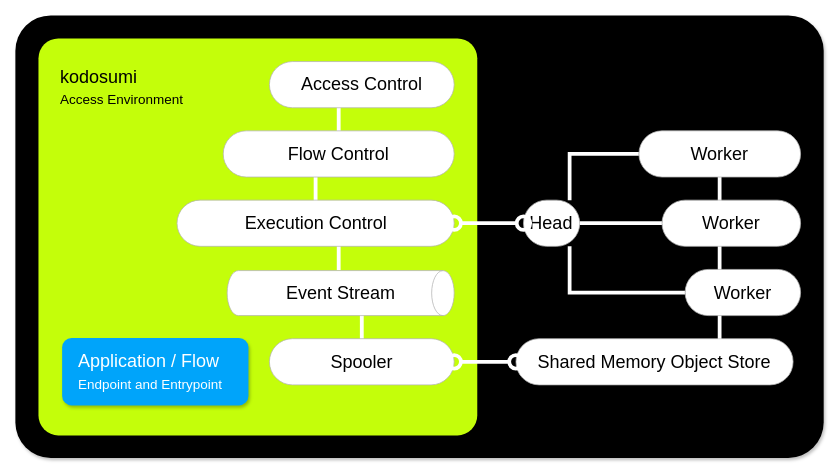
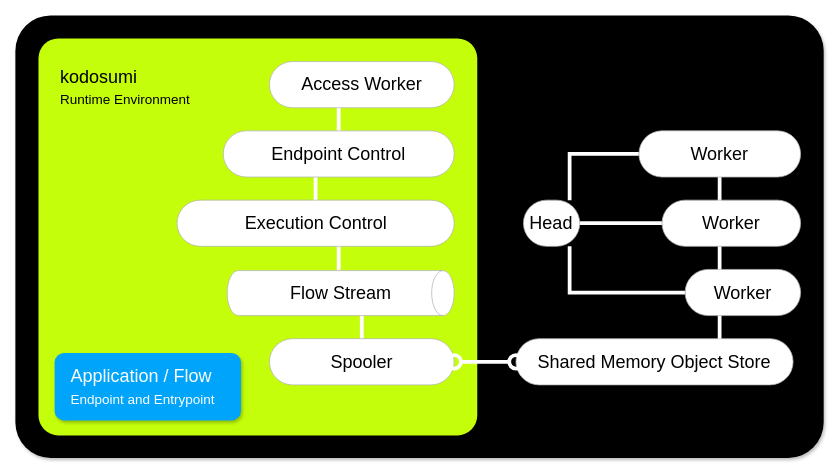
  <mxCell id="0" />
  <mxCell id="1" parent="0" />
  <mxCell id="2" value="" style="rounded=1;whiteSpace=wrap;html=1;align=right;spacingLeft=0;arcSize=8;spacingRight=4;strokeColor=none;fillColor=light-dark(#6EFEA4,#EDEDED);verticalAlign=bottom;spacing=10;textShadow=0;shadow=1;gradientColor=light-dark(#0A4623,#EDEDED);fontColor=#FFFFFF;fontSize=24;" vertex="1" parent="1"><mxGeometry x="20" y="20" width="1077.74" height="590" as="geometry" /></mxCell>
  <mxCell id="3" value="" style="rounded=1;whiteSpace=wrap;html=1;align=left;spacingLeft=5;arcSize=5;fillColor=light-dark(#C4FE0A,#EDEDED);gradientColor=none;strokeColor=none;verticalAlign=top;spacing=8;spacingBottom=0;shadow=1;fontSize=24;" vertex="1" parent="1"><mxGeometry x="50.79" y="50.79" width="585.06" height="529.21" as="geometry" /></mxCell>
  <mxCell id="4" value="Shared Memory Object Store" style="rounded=1;whiteSpace=wrap;html=1;verticalAlign=middle;spacing=0;fontSize=24;strokeColor=#B3B3B3;arcSize=50;strokeWidth=1;align=center;fontFamily=Helvetica;fontColor=default;fillColor=default;" vertex="1" parent="1"><mxGeometry x="687.437" y="451.092" width="369.511" height="61.585" as="geometry" /></mxCell>
  <mxCell id="5" value="Head" style="rounded=1;whiteSpace=wrap;html=1;verticalAlign=middle;spacing=0;fontSize=24;strokeColor=#B3B3B3;arcSize=50;strokeWidth=1;align=center;fontFamily=Helvetica;fontColor=default;fillColor=default;" vertex="1" parent="1"><mxGeometry x="697.437" y="266.338" width="75" height="61.585" as="geometry" /></mxCell>
  <mxCell id="6" value="" style="endArrow=none;html=1;rounded=0;edgeStyle=orthogonalEdgeStyle;strokeWidth=5;startFill=0;strokeColor=#FFFFFF;fontSize=24;" edge="1" parent="1" source="5" target="23"><mxGeometry width="50" height="50" relative="1" as="geometry"><mxPoint x="697.437" y="358.715" as="sourcePoint" /><mxPoint x="851.399" y="204.754" as="targetPoint" /><Array as="points"><mxPoint x="759.022" y="204.754" /></Array></mxGeometry></mxCell>
  <mxCell id="7" value="" style="rounded=0;whiteSpace=wrap;html=1;fillColor=default;strokeColor=#FFFFFF;strokeWidth=2;align=center;verticalAlign=middle;fontFamily=Helvetica;fontSize=24;fontColor=default;labelBackgroundColor=default;" vertex="1" parent="1"><mxGeometry x="480.349" y="420.3" width="3.079" height="30.792" as="geometry" /></mxCell>
  <mxCell id="8" value="" style="rounded=0;whiteSpace=wrap;html=1;fillColor=default;strokeColor=#FFFFFF;strokeWidth=2;align=center;verticalAlign=middle;fontFamily=Helvetica;fontSize=24;fontColor=default;labelBackgroundColor=default;" vertex="1" parent="1"><mxGeometry x="449.556" y="143.169" width="3.079" height="30.792" as="geometry" /></mxCell>
  <mxCell id="9" value="" style="rounded=0;whiteSpace=wrap;html=1;fillColor=default;strokeColor=#FFFFFF;strokeWidth=2;align=center;verticalAlign=middle;fontFamily=Helvetica;fontSize=24;fontColor=default;labelBackgroundColor=default;" vertex="1" parent="1"><mxGeometry x="418.764" y="235.546" width="3.079" height="30.792" as="geometry" /></mxCell>
  <mxCell id="10" value="" style="rounded=0;whiteSpace=wrap;html=1;fillColor=default;strokeColor=#FFFFFF;strokeWidth=2;align=center;verticalAlign=middle;fontFamily=Helvetica;fontSize=24;fontColor=default;labelBackgroundColor=default;" vertex="1" parent="1"><mxGeometry x="449.556" y="327.923" width="3.079" height="30.792" as="geometry" /></mxCell>
  <mxCell id="11" value="" style="endArrow=none;html=1;rounded=0;edgeStyle=orthogonalEdgeStyle;strokeWidth=5;startFill=0;strokeColor=#FFFFFF;fontSize=24;" edge="1" parent="1" source="5" target="21"><mxGeometry width="50" height="50" relative="1" as="geometry"><mxPoint x="789.814" y="297.13" as="sourcePoint" /><mxPoint x="882.192" y="235.546" as="targetPoint" /><Array as="points"><mxPoint x="759.022" y="389.507" /></Array></mxGeometry></mxCell>
  <mxCell id="12" value="Spooler" style="rounded=1;whiteSpace=wrap;html=1;verticalAlign=middle;spacing=0;fontSize=24;arcSize=50;align=center;strokeColor=#B3B3B3;strokeWidth=1;fontFamily=Helvetica;fontColor=default;fillColor=default;" vertex="1" parent="1"><mxGeometry x="358.718" y="451.092" width="246.341" height="61.585" as="geometry" /></mxCell>
- <mxCell id="13" value="Access Control" style="rounded=1;whiteSpace=wrap;html=1;verticalAlign=middle;spacing=0;fontSize=24;align=center;strokeColor=#B3B3B3;arcSize=50;fontFamily=Helvetica;fontColor=default;fillColor=default;strokeWidth=1;" vertex="1" parent="1"><mxGeometry x="358.718" y="81.585" width="246.341" height="61.585" as="geometry" /></mxCell>
+ <mxCell id="13" value="Access Worker" style="rounded=1;whiteSpace=wrap;html=1;verticalAlign=middle;spacing=0;fontSize=24;align=center;strokeColor=#B3B3B3;arcSize=50;fontFamily=Helvetica;fontColor=default;fillColor=default;strokeWidth=1;" vertex="1" parent="1"><mxGeometry x="358.718" y="81.585" width="246.341" height="61.585" as="geometry" /></mxCell>
  <mxCell id="14" value="Execution Control" style="rounded=1;whiteSpace=wrap;html=1;verticalAlign=middle;spacing=0;fontSize=24;align=center;strokeColor=#B3B3B3;arcSize=50;strokeWidth=1;fontFamily=Helvetica;fontColor=default;fillColor=default;" vertex="1" parent="1"><mxGeometry x="235.548" y="266.338" width="369.511" height="61.585" as="geometry" /></mxCell>
- <mxCell id="15" value="Flow Control" style="rounded=1;whiteSpace=wrap;html=1;verticalAlign=middle;spacing=0;fontSize=24;align=center;strokeColor=#B3B3B3;arcSize=50;fontFamily=Helvetica;fontColor=default;fillColor=default;strokeWidth=1;" vertex="1" parent="1"><mxGeometry x="297.133" y="173.961" width="307.926" height="61.585" as="geometry" /></mxCell>
- <mxCell id="16" value="&lt;div&gt;&lt;span style=&quot;background-color: transparent;&quot;&gt;&lt;font&gt;kodosumi&lt;br&gt;&lt;/font&gt;&lt;font style=&quot;font-size: 18px;&quot;&gt;Access Environment&lt;/font&gt;&lt;/span&gt;&lt;/div&gt;" style="rounded=1;whiteSpace=wrap;html=1;align=left;spacingLeft=0;arcSize=15;spacingRight=0;strokeColor=none;fillColor=none;verticalAlign=middle;spacing=8;fontColor=#000000;fontSize=24;shadow=1;" vertex="1" parent="1"><mxGeometry x="72.347" y="70.002" width="338.718" height="92.377" as="geometry" /></mxCell>
+ <mxCell id="15" value="Endpoint Control" style="rounded=1;whiteSpace=wrap;html=1;verticalAlign=middle;spacing=0;fontSize=24;align=center;strokeColor=#B3B3B3;arcSize=50;fontFamily=Helvetica;fontColor=default;fillColor=default;strokeWidth=1;" vertex="1" parent="1"><mxGeometry x="297.133" y="173.961" width="307.926" height="61.585" as="geometry" /></mxCell>
+ <mxCell id="16" value="&lt;div&gt;&lt;span style=&quot;background-color: transparent;&quot;&gt;&lt;font&gt;kodosumi&lt;br&gt;&lt;/font&gt;&lt;font style=&quot;font-size: 18px;&quot;&gt;Runtime Environment&lt;/font&gt;&lt;/span&gt;&lt;/div&gt;" style="rounded=1;whiteSpace=wrap;html=1;align=left;spacingLeft=0;arcSize=15;spacingRight=0;strokeColor=none;fillColor=none;verticalAlign=middle;spacing=8;fontColor=#000000;fontSize=24;shadow=1;" vertex="1" parent="1"><mxGeometry x="72.347" y="70.002" width="338.718" height="92.377" as="geometry" /></mxCell>
  <mxCell id="17" value="" style="endArrow=none;html=1;rounded=0;edgeStyle=orthogonalEdgeStyle;strokeWidth=5;startFill=0;strokeColor=#FFFFFF;fontSize=24;" edge="1" parent="1" source="5" target="22"><mxGeometry width="50" height="50" relative="1" as="geometry"><mxPoint x="789.814" y="297.13" as="sourcePoint" /><mxPoint x="882.192" y="235.546" as="targetPoint" /><Array as="points"><mxPoint x="851.399" y="297.13" /><mxPoint x="851.399" y="297.13" /></Array></mxGeometry></mxCell>
- <mxCell id="18" value="" style="endArrow=oval;html=1;rounded=0;edgeStyle=orthogonalEdgeStyle;strokeWidth=5;startFill=0;strokeColor=#FFFFFF;align=center;verticalAlign=middle;fontFamily=Helvetica;fontSize=24;fontColor=default;labelBackgroundColor=default;startArrow=oval;startSize=18;endFill=0;endSize=18;" edge="1" parent="1" source="14" target="5"><mxGeometry width="50" height="50" relative="1" as="geometry"><mxPoint x="789.814" y="297.13" as="sourcePoint" /><mxPoint x="882.192" y="235.546" as="targetPoint" /><Array as="points" /></mxGeometry></mxCell>
- <mxCell id="19" value="Application / Flow&lt;div&gt;&lt;span style=&quot;background-color: transparent; color: light-dark(rgb(255, 255, 255), rgb(18, 18, 18));&quot;&gt;&lt;font style=&quot;font-size: 18px;&quot;&gt;Endpoint and Entrypoint&lt;/font&gt;&lt;/span&gt;&lt;/div&gt;" style="rounded=1;whiteSpace=wrap;html=1;align=left;spacingLeft=14;arcSize=14;spacingRight=0;strokeColor=none;fillColor=light-dark(#00A4FA,#EDEDED);verticalAlign=middle;spacing=8;fontColor=#FFFFFF;fontSize=24;shadow=1;" vertex="1" parent="1"><mxGeometry x="82.35" y="450" width="248.41" height="90" as="geometry" /></mxCell>
+ <mxCell id="19" value="Application / Flow&lt;div&gt;&lt;span style=&quot;background-color: transparent; color: light-dark(rgb(255, 255, 255), rgb(18, 18, 18));&quot;&gt;&lt;font style=&quot;font-size: 18px;&quot;&gt;Endpoint and Entrypoint&lt;/font&gt;&lt;/span&gt;&lt;/div&gt;" style="rounded=1;whiteSpace=wrap;html=1;align=left;spacingLeft=14;arcSize=14;spacingRight=0;strokeColor=none;fillColor=light-dark(#00A4FA,#EDEDED);verticalAlign=middle;spacing=8;fontColor=#FFFFFF;fontSize=24;shadow=1;" vertex="1" parent="1"><mxGeometry x="72.35" y="470" width="248.41" height="90" as="geometry" /></mxCell>
  <mxCell id="20" value="" style="endArrow=none;html=1;rounded=0;edgeStyle=orthogonalEdgeStyle;strokeWidth=5;startFill=0;strokeColor=#FFFFFF;fontSize=24;" edge="1" parent="1" source="4" target="23"><mxGeometry width="50" height="50" relative="1" as="geometry"><mxPoint x="769" y="276" as="sourcePoint" /><mxPoint x="861" y="215" as="targetPoint" /><Array as="points"><mxPoint x="959" y="451" /></Array></mxGeometry></mxCell>
  <mxCell id="21" value="Worker" style="rounded=1;whiteSpace=wrap;html=1;verticalAlign=middle;spacing=0;fontSize=24;strokeColor=#B3B3B3;arcSize=50;strokeWidth=1;align=center;fontFamily=Helvetica;fontColor=default;fillColor=default;" vertex="1" parent="1"><mxGeometry x="912.985" y="358.715" width="153.963" height="61.585" as="geometry" /></mxCell>
  <mxCell id="22" value="Worker" style="rounded=1;whiteSpace=wrap;html=1;verticalAlign=middle;spacing=0;fontSize=24;strokeColor=#B3B3B3;arcSize=50;strokeWidth=1;align=center;fontFamily=Helvetica;fontColor=default;fillColor=default;" vertex="1" parent="1"><mxGeometry x="882.192" y="266.338" width="184.755" height="61.585" as="geometry" /></mxCell>
  <mxCell id="23" value="Worker" style="rounded=1;whiteSpace=wrap;html=1;verticalAlign=middle;spacing=0;fontSize=24;strokeColor=#B3B3B3;arcSize=50;strokeWidth=1;align=center;fontFamily=Helvetica;fontColor=default;fillColor=default;" vertex="1" parent="1"><mxGeometry x="851.399" y="173.961" width="215.548" height="61.585" as="geometry" /></mxCell>
  <mxCell id="24" value="" style="endArrow=oval;html=1;rounded=0;edgeStyle=orthogonalEdgeStyle;strokeWidth=5;startFill=0;strokeColor=#FFFFFF;align=center;verticalAlign=middle;fontFamily=Helvetica;fontSize=24;fontColor=default;labelBackgroundColor=default;startArrow=oval;startSize=18;endFill=0;endSize=18;" edge="1" parent="1" source="12" target="4"><mxGeometry width="50" height="50" relative="1" as="geometry"><mxPoint x="615" y="307" as="sourcePoint" /><mxPoint x="707" y="307" as="targetPoint" /><Array as="points" /></mxGeometry></mxCell>
  <mxCell id="25" value="" style="shape=cylinder3;whiteSpace=wrap;html=1;boundedLbl=1;backgroundOutline=1;size=15;rotation=90;strokeColor=#B3B3B3;strokeWidth=1;rounded=1;align=center;verticalAlign=middle;spacing=0;arcSize=50;fontFamily=Helvetica;fontSize=24;fontColor=default;fillColor=default;" vertex="1" parent="1"><mxGeometry x="423.72" y="238.96" width="60" height="302.68" as="geometry" /></mxCell>
- <mxCell id="26" value="Event Stream" style="text;html=1;align=center;verticalAlign=middle;whiteSpace=wrap;rounded=0;fontSize=24;" vertex="1" parent="1"><mxGeometry x="363.72" y="375.3" width="180" height="30" as="geometry" /></mxCell>
+ <mxCell id="26" value="Flow Stream" style="text;html=1;align=center;verticalAlign=middle;whiteSpace=wrap;rounded=0;fontSize=24;" vertex="1" parent="1"><mxGeometry x="363.72" y="375.3" width="180" height="30" as="geometry" /></mxCell>
